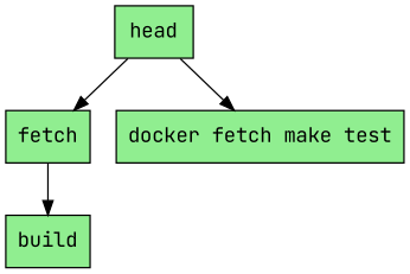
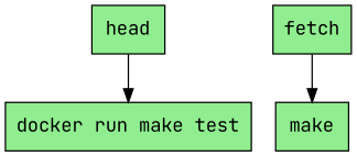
  digraph {
    fontname="JetBrains Mono"
    rankdir=TB
    node [fillcolor="#90ee90" fontname="JetBrains Mono" shape=box style=filled]
    edge [fontname="JetBrains Mono"]
    n1 [label=head]
    n2 [label=fetch]
-   n3 [label="docker fetch make test"]
-   n4 [label=build]
-   n1 -> n2
+   n3 [label="docker run make test"]
+   n4 [label=make]
    n1 -> n3
    n2 -> n4
  }
